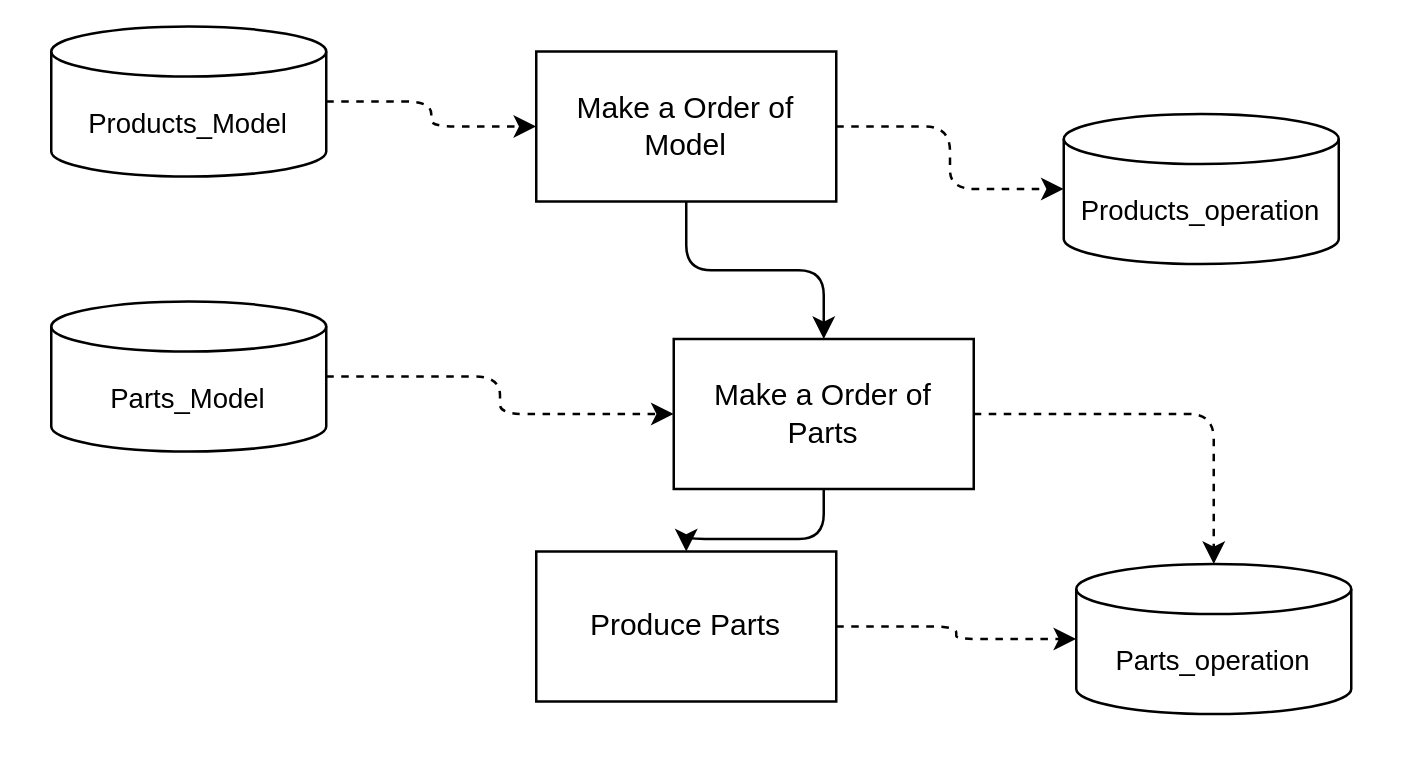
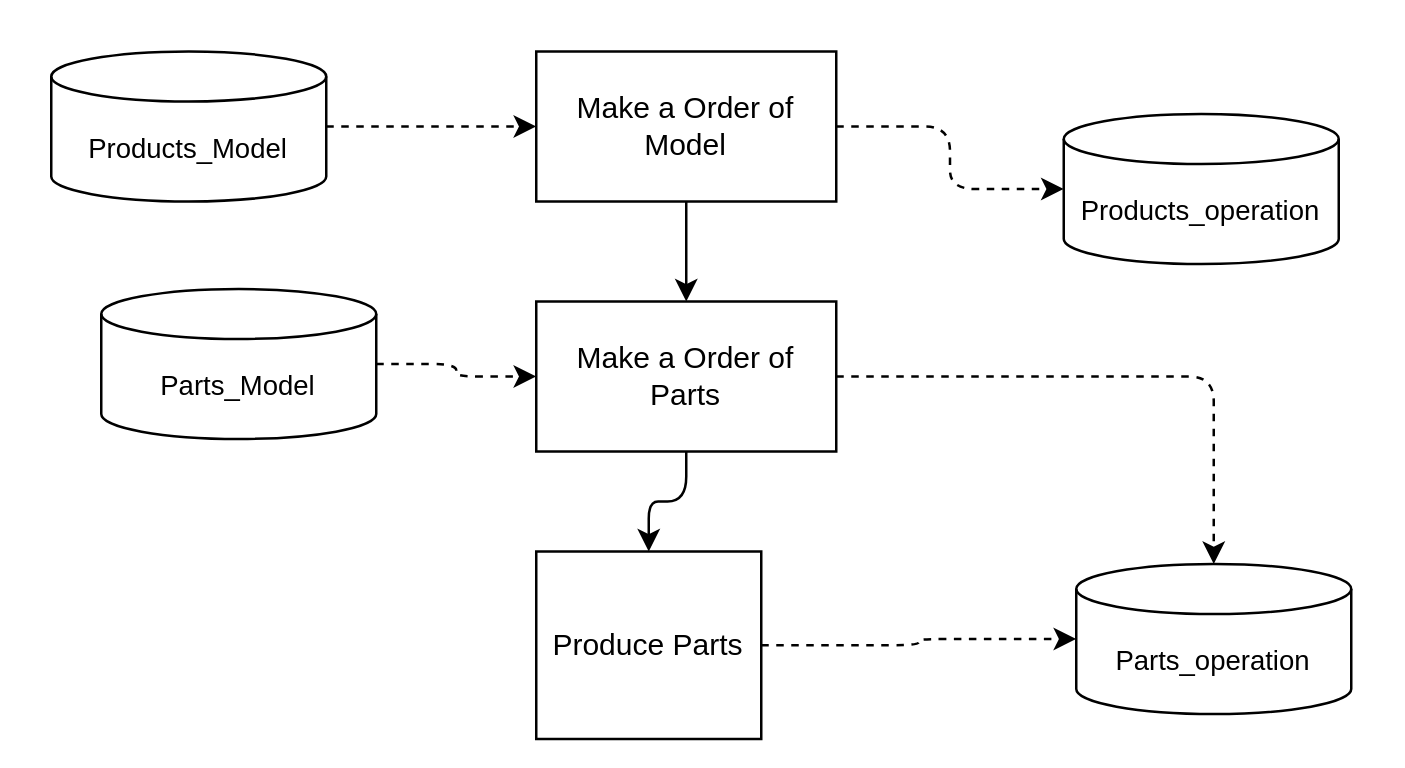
  <mxCell id="0" />
  <mxCell id="1" parent="0" />
  <mxCell id="2" style="edgeStyle=orthogonalEdgeStyle;shape=connector;rounded=1;orthogonalLoop=1;jettySize=auto;html=1;labelBackgroundColor=default;strokeColor=default;align=center;verticalAlign=middle;fontFamily=Helvetica;fontSize=11;fontColor=default;endArrow=classic;" edge="1" parent="1" source="3" target="10"><mxGeometry relative="1" as="geometry" /></mxCell>
  <mxCell id="3" value="Make a Order of Model" style="rounded=0;whiteSpace=wrap;html=1;" vertex="1" parent="1"><mxGeometry x="214" y="20" width="120" height="60" as="geometry" /></mxCell>
  <mxCell id="4" style="edgeStyle=orthogonalEdgeStyle;shape=connector;rounded=1;orthogonalLoop=1;jettySize=auto;html=1;exitX=1;exitY=0.5;exitDx=0;exitDy=0;exitPerimeter=0;labelBackgroundColor=default;strokeColor=default;align=center;verticalAlign=middle;fontFamily=Helvetica;fontSize=11;fontColor=default;endArrow=classic;dashed=1;" edge="1" parent="1" source="5" target="3"><mxGeometry relative="1" as="geometry" /></mxCell>
- <mxCell id="5" value="Products_Model" style="shape=cylinder3;whiteSpace=wrap;html=1;boundedLbl=1;backgroundOutline=1;size=10;fontFamily=Helvetica;fontSize=11;fontColor=default;" vertex="1" parent="1"><mxGeometry x="20" y="10" width="110" height="60" as="geometry" /></mxCell>
+ <mxCell id="5" value="Products_Model" style="shape=cylinder3;whiteSpace=wrap;html=1;boundedLbl=1;backgroundOutline=1;size=10;fontFamily=Helvetica;fontSize=11;fontColor=default;" vertex="1" parent="1"><mxGeometry x="20" y="20" width="110" height="60" as="geometry" /></mxCell>
  <mxCell id="6" style="edgeStyle=orthogonalEdgeStyle;shape=connector;rounded=1;orthogonalLoop=1;jettySize=auto;html=1;labelBackgroundColor=default;strokeColor=default;align=center;verticalAlign=middle;fontFamily=Helvetica;fontSize=11;fontColor=default;endArrow=classic;dashed=1;" edge="1" parent="1" source="7" target="10"><mxGeometry relative="1" as="geometry" /></mxCell>
- <mxCell id="7" value="Parts_Model" style="shape=cylinder3;whiteSpace=wrap;html=1;boundedLbl=1;backgroundOutline=1;size=10;fontFamily=Helvetica;fontSize=11;fontColor=default;" vertex="1" parent="1"><mxGeometry x="20" y="120" width="110" height="60" as="geometry" /></mxCell>
+ <mxCell id="7" value="Parts_Model" style="shape=cylinder3;whiteSpace=wrap;html=1;boundedLbl=1;backgroundOutline=1;size=10;fontFamily=Helvetica;fontSize=11;fontColor=default;" vertex="1" parent="1"><mxGeometry x="40" y="115" width="110" height="60" as="geometry" /></mxCell>
  <mxCell id="8" style="edgeStyle=orthogonalEdgeStyle;shape=connector;rounded=1;orthogonalLoop=1;jettySize=auto;html=1;exitX=1;exitY=0.5;exitDx=0;exitDy=0;labelBackgroundColor=default;strokeColor=default;align=center;verticalAlign=middle;fontFamily=Helvetica;fontSize=11;fontColor=default;endArrow=classic;dashed=1;" edge="1" parent="1" source="10" target="13"><mxGeometry relative="1" as="geometry" /></mxCell>
  <mxCell id="9" style="edgeStyle=orthogonalEdgeStyle;shape=connector;rounded=1;orthogonalLoop=1;jettySize=auto;html=1;labelBackgroundColor=default;strokeColor=default;align=center;verticalAlign=middle;fontFamily=Helvetica;fontSize=11;fontColor=default;endArrow=classic;" edge="1" parent="1" source="10" target="15"><mxGeometry relative="1" as="geometry" /></mxCell>
- <mxCell id="10" value="Make a Order of Parts" style="rounded=0;whiteSpace=wrap;html=1;" vertex="1" parent="1"><mxGeometry x="269" y="135" width="120" height="60" as="geometry" /></mxCell>
+ <mxCell id="10" value="Make a Order of Parts" style="rounded=0;whiteSpace=wrap;html=1;" vertex="1" parent="1"><mxGeometry x="214" y="120" width="120" height="60" as="geometry" /></mxCell>
  <mxCell id="11" value="Products_operation" style="shape=cylinder3;whiteSpace=wrap;html=1;boundedLbl=1;backgroundOutline=1;size=10;fontFamily=Helvetica;fontSize=11;fontColor=default;" vertex="1" parent="1"><mxGeometry x="425" y="45" width="110" height="60" as="geometry" /></mxCell>
  <mxCell id="12" style="edgeStyle=orthogonalEdgeStyle;shape=connector;rounded=1;orthogonalLoop=1;jettySize=auto;html=1;exitX=1;exitY=0.5;exitDx=0;exitDy=0;labelBackgroundColor=default;strokeColor=default;align=center;verticalAlign=middle;fontFamily=Helvetica;fontSize=11;fontColor=default;endArrow=classic;dashed=1;" edge="1" parent="1" source="3" target="11"><mxGeometry relative="1" as="geometry" /></mxCell>
  <mxCell id="13" value="Parts_operation" style="shape=cylinder3;whiteSpace=wrap;html=1;boundedLbl=1;backgroundOutline=1;size=10;fontFamily=Helvetica;fontSize=11;fontColor=default;" vertex="1" parent="1"><mxGeometry x="430" y="225" width="110" height="60" as="geometry" /></mxCell>
  <mxCell id="14" style="edgeStyle=orthogonalEdgeStyle;shape=connector;rounded=1;orthogonalLoop=1;jettySize=auto;html=1;labelBackgroundColor=default;strokeColor=default;align=center;verticalAlign=middle;fontFamily=Helvetica;fontSize=11;fontColor=default;endArrow=classic;dashed=1;" edge="1" parent="1" source="15" target="13"><mxGeometry relative="1" as="geometry" /></mxCell>
- <mxCell id="15" value="Produce Parts" style="rounded=0;whiteSpace=wrap;html=1;" vertex="1" parent="1"><mxGeometry x="214" y="220" width="120" height="60" as="geometry" /></mxCell>
+ <mxCell id="15" value="Produce Parts" style="rounded=0;whiteSpace=wrap;html=1;" vertex="1" parent="1"><mxGeometry x="214" y="220" width="90" height="75" as="geometry" /></mxCell>
